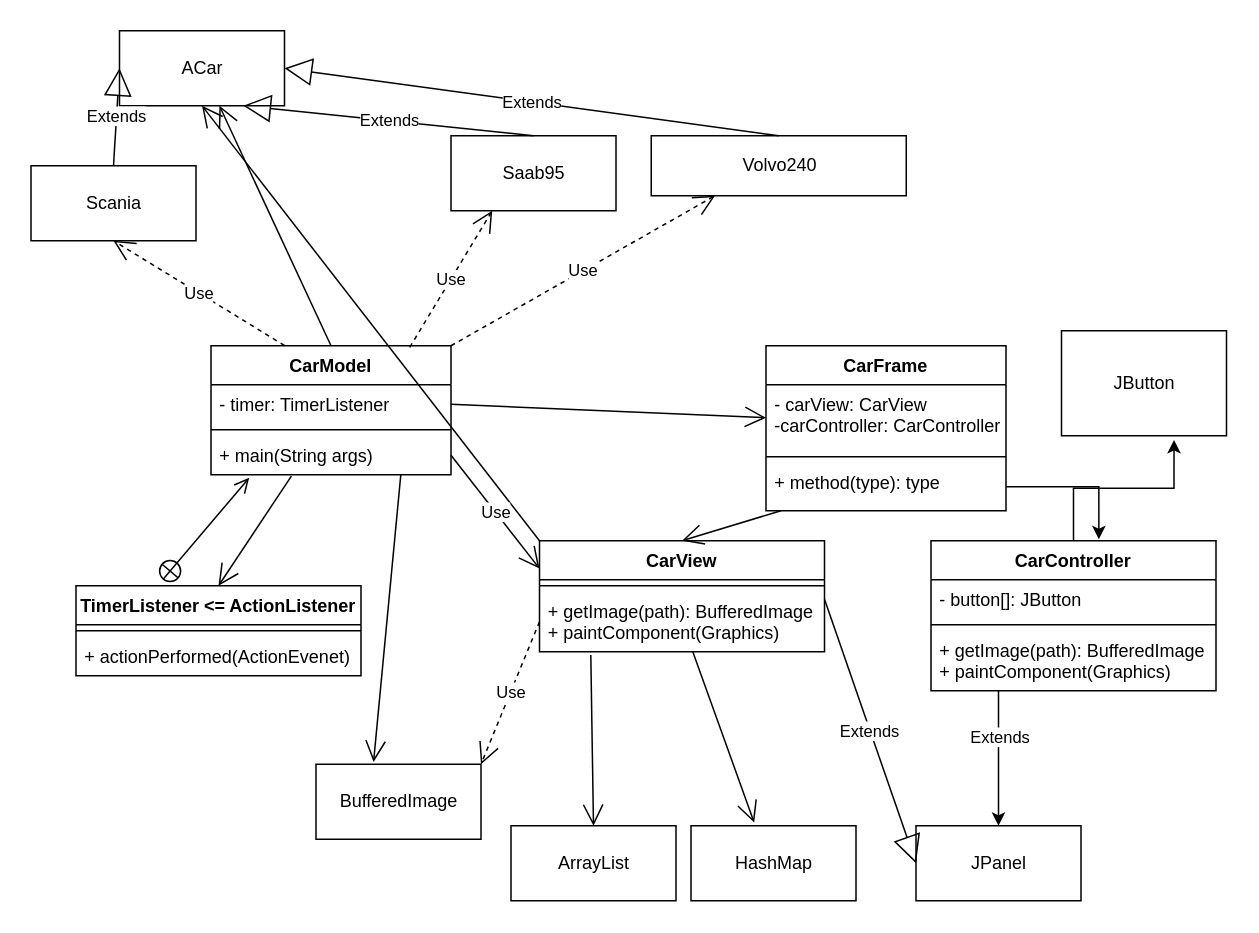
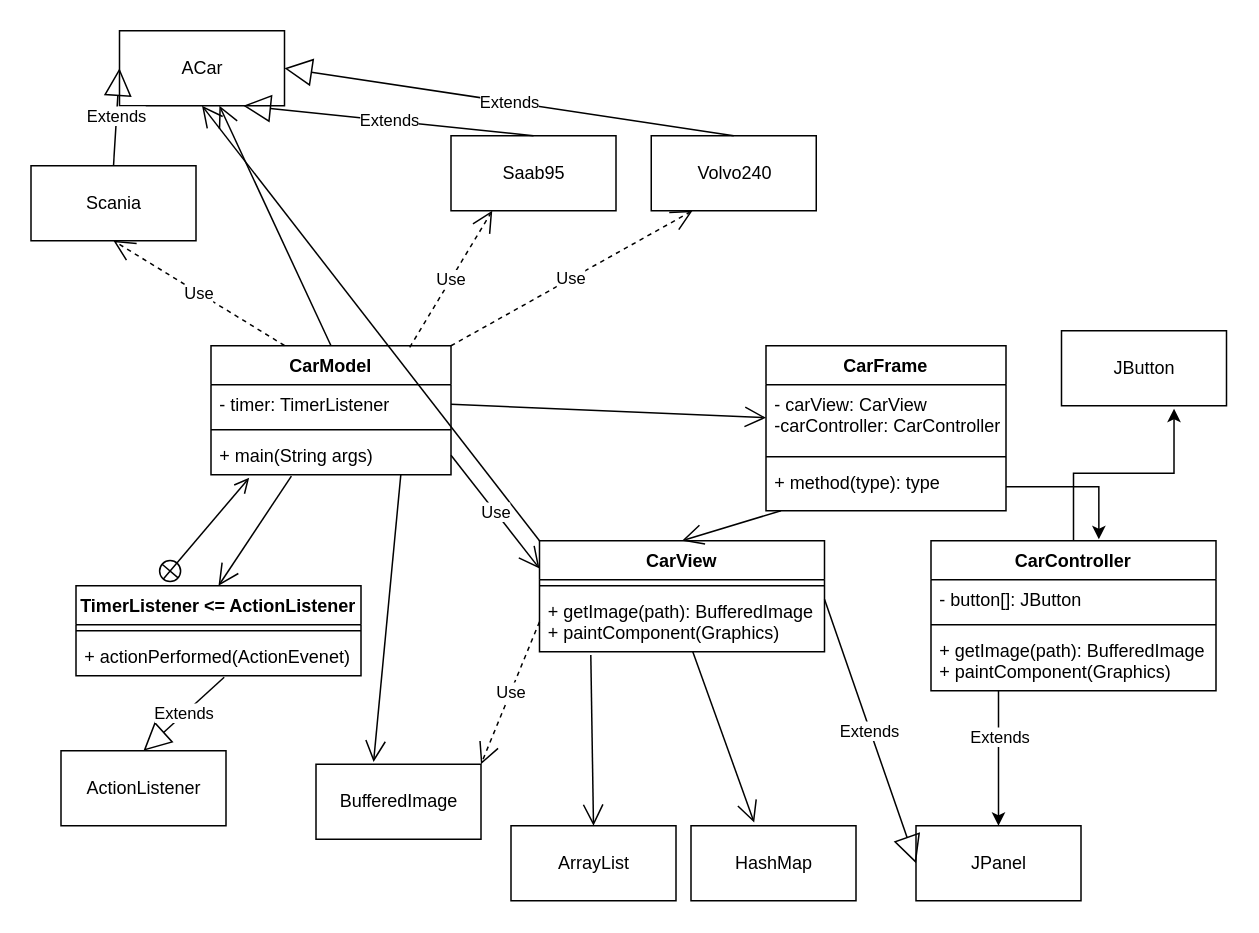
  <mxCell id="0" />
  <mxCell id="1" parent="0" />
  <mxCell id="2" value="Scania" style="html=1;" parent="1" vertex="1"><mxGeometry x="20" y="110" width="110" height="50" as="geometry" /></mxCell>
  <mxCell id="3" value="Saab95" style="html=1;" parent="1" vertex="1"><mxGeometry x="300" y="90" width="110" height="50" as="geometry" /></mxCell>
- <mxCell id="4" value="Volvo240" style="html=1;" parent="1" vertex="1"><mxGeometry x="433.5" y="90" width="170" height="40" as="geometry" /></mxCell>
+ <mxCell id="4" value="Volvo240" style="html=1;" parent="1" vertex="1"><mxGeometry x="433.5" y="90" width="110" height="50" as="geometry" /></mxCell>
  <mxCell id="5" value="CarModel" style="swimlane;fontStyle=1;align=center;verticalAlign=top;childLayout=stackLayout;horizontal=1;startSize=26;horizontalStack=0;resizeParent=1;resizeParentMax=0;resizeLast=0;collapsible=1;marginBottom=0;" parent="1" vertex="1"><mxGeometry x="140" y="230" width="160" height="86" as="geometry" /></mxCell>
  <mxCell id="6" value="- timer: TimerListener" style="text;strokeColor=none;fillColor=none;align=left;verticalAlign=top;spacingLeft=4;spacingRight=4;overflow=hidden;rotatable=0;points=[[0,0.5],[1,0.5]];portConstraint=eastwest;" parent="5" vertex="1"><mxGeometry y="26" width="160" height="26" as="geometry" /></mxCell>
  <mxCell id="7" value="" style="line;strokeWidth=1;fillColor=none;align=left;verticalAlign=middle;spacingTop=-1;spacingLeft=3;spacingRight=3;rotatable=0;labelPosition=right;points=[];portConstraint=eastwest;" parent="5" vertex="1"><mxGeometry y="52" width="160" height="8" as="geometry" /></mxCell>
  <mxCell id="8" value="+ main(String args)&#10;" style="text;strokeColor=none;fillColor=none;align=left;verticalAlign=top;spacingLeft=4;spacingRight=4;overflow=hidden;rotatable=0;points=[[0,0.5],[1,0.5]];portConstraint=eastwest;" parent="5" vertex="1"><mxGeometry y="60" width="160" height="26" as="geometry" /></mxCell>
  <mxCell id="9" value="TimerListener &lt;= ActionListener" style="swimlane;fontStyle=1;align=center;verticalAlign=top;childLayout=stackLayout;horizontal=1;startSize=26;horizontalStack=0;resizeParent=1;resizeParentMax=0;resizeLast=0;collapsible=1;marginBottom=0;" parent="1" vertex="1"><mxGeometry x="50" y="390" width="190" height="60" as="geometry" /></mxCell>
  <mxCell id="10" value="" style="line;strokeWidth=1;fillColor=none;align=left;verticalAlign=middle;spacingTop=-1;spacingLeft=3;spacingRight=3;rotatable=0;labelPosition=right;points=[];portConstraint=eastwest;" parent="9" vertex="1"><mxGeometry y="26" width="190" height="8" as="geometry" /></mxCell>
  <mxCell id="11" value="+ actionPerformed(ActionEvenet)" style="text;strokeColor=none;fillColor=none;align=left;verticalAlign=top;spacingLeft=4;spacingRight=4;overflow=hidden;rotatable=0;points=[[0,0.5],[1,0.5]];portConstraint=eastwest;" parent="9" vertex="1"><mxGeometry y="34" width="190" height="26" as="geometry" /></mxCell>
  <mxCell id="12" value="CarFrame" style="swimlane;fontStyle=1;align=center;verticalAlign=top;childLayout=stackLayout;horizontal=1;startSize=26;horizontalStack=0;resizeParent=1;resizeParentMax=0;resizeLast=0;collapsible=1;marginBottom=0;" parent="1" vertex="1"><mxGeometry x="510" y="230" width="160" height="110" as="geometry" /></mxCell>
  <mxCell id="13" value="- carView: CarView&#10;-carController: CarController" style="text;strokeColor=none;fillColor=none;align=left;verticalAlign=top;spacingLeft=4;spacingRight=4;overflow=hidden;rotatable=0;points=[[0,0.5],[1,0.5]];portConstraint=eastwest;" parent="12" vertex="1"><mxGeometry y="26" width="160" height="44" as="geometry" /></mxCell>
  <mxCell id="14" value="" style="line;strokeWidth=1;fillColor=none;align=left;verticalAlign=middle;spacingTop=-1;spacingLeft=3;spacingRight=3;rotatable=0;labelPosition=right;points=[];portConstraint=eastwest;" parent="12" vertex="1"><mxGeometry y="70" width="160" height="8" as="geometry" /></mxCell>
  <mxCell id="15" value="+ method(type): type" style="text;strokeColor=none;fillColor=none;align=left;verticalAlign=top;spacingLeft=4;spacingRight=4;overflow=hidden;rotatable=0;points=[[0,0.5],[1,0.5]];portConstraint=eastwest;" parent="12" vertex="1"><mxGeometry y="78" width="160" height="32" as="geometry" /></mxCell>
  <mxCell id="16" value="CarView" style="swimlane;fontStyle=1;align=center;verticalAlign=top;childLayout=stackLayout;horizontal=1;startSize=26;horizontalStack=0;resizeParent=1;resizeParentMax=0;resizeLast=0;collapsible=1;marginBottom=0;" parent="1" vertex="1"><mxGeometry x="359" y="360" width="190" height="74" as="geometry" /></mxCell>
  <mxCell id="17" value="" style="line;strokeWidth=1;fillColor=none;align=left;verticalAlign=middle;spacingTop=-1;spacingLeft=3;spacingRight=3;rotatable=0;labelPosition=right;points=[];portConstraint=eastwest;" parent="16" vertex="1"><mxGeometry y="26" width="190" height="8" as="geometry" /></mxCell>
  <mxCell id="18" value="+ getImage(path): BufferedImage&#10;+ paintComponent(Graphics)" style="text;strokeColor=none;fillColor=none;align=left;verticalAlign=top;spacingLeft=4;spacingRight=4;overflow=hidden;rotatable=0;points=[[0,0.5],[1,0.5]];portConstraint=eastwest;" parent="16" vertex="1"><mxGeometry y="34" width="190" height="40" as="geometry" /></mxCell>
  <mxCell id="19" value="ACar" style="html=1;" parent="1" vertex="1"><mxGeometry x="79" y="20" width="110" height="50" as="geometry" /></mxCell>
  <mxCell id="20" value="Extends" style="endArrow=block;endSize=16;endFill=0;html=1;exitX=0.5;exitY=0;exitDx=0;exitDy=0;entryX=0;entryY=0.5;entryDx=0;entryDy=0;" parent="1" source="2" target="19" edge="1"><mxGeometry width="160" relative="1" as="geometry"><mxPoint x="150" y="50" as="sourcePoint" /><mxPoint y="50" as="targetPoint" x="-10" /></mxGeometry></mxCell>
  <mxCell id="21" value="Extends" style="endArrow=block;endSize=16;endFill=0;html=1;exitX=0.5;exitY=0;exitDx=0;exitDy=0;entryX=0.75;entryY=1;entryDx=0;entryDy=0;" parent="1" source="3" target="19" edge="1"><mxGeometry width="160" relative="1" as="geometry"><mxPoint x="540" y="20" as="sourcePoint" /><mxPoint x="380" y="20" as="targetPoint" /></mxGeometry></mxCell>
  <mxCell id="22" value="Extends" style="endArrow=block;endSize=16;endFill=0;html=1;exitX=0.5;exitY=0;exitDx=0;exitDy=0;entryX=1;entryY=0.5;entryDx=0;entryDy=0;" parent="1" source="4" target="19" edge="1"><mxGeometry width="160" relative="1" as="geometry"><mxPoint x="580" y="40" as="sourcePoint" /><mxPoint x="300" y="40" as="targetPoint" /></mxGeometry></mxCell>
  <mxCell id="23" value="" style="endArrow=open;startArrow=circlePlus;endFill=0;startFill=0;endSize=8;html=1;exitX=0.303;exitY=-0.062;exitDx=0;exitDy=0;exitPerimeter=0;entryX=0.159;entryY=1.079;entryDx=0;entryDy=0;entryPerimeter=0;" parent="1" source="9" target="8" edge="1"><mxGeometry width="160" relative="1" as="geometry"><mxPoint x="180" y="330" as="sourcePoint" /><mxPoint x="40" y="350" as="targetPoint" /></mxGeometry></mxCell>
  <mxCell id="24" value="JPanel" style="html=1;" parent="1" vertex="1"><mxGeometry x="610" y="550" width="110" height="50" as="geometry" /></mxCell>
+ <mxCell id="25" value="ActionListener" style="html=1;" parent="1" vertex="1"><mxGeometry x="40" y="500" width="110" height="50" as="geometry" /></mxCell>
  <mxCell id="26" value="" style="endArrow=open;endFill=1;endSize=12;html=1;exitX=0.5;exitY=0;exitDx=0;exitDy=0;" parent="1" source="5" target="19" edge="1"><mxGeometry width="160" relative="1" as="geometry"><mxPoint x="530" y="260" as="sourcePoint" /><mxPoint x="370" y="260" as="targetPoint" /></mxGeometry></mxCell>
- <mxCell id="27" value="JButton" style="html=1;" parent="1" vertex="1"><mxGeometry x="707" y="220" width="110" height="70" as="geometry" /></mxCell>
+ <mxCell id="27" value="JButton" style="html=1;" parent="1" vertex="1"><mxGeometry x="707" y="220" width="110" height="50" as="geometry" /></mxCell>
  <mxCell id="28" value="" style="endArrow=open;endFill=1;endSize=12;html=1;exitX=0;exitY=0;exitDx=0;exitDy=0;entryX=0.5;entryY=1;entryDx=0;entryDy=0;" parent="1" source="16" target="19" edge="1"><mxGeometry width="160" relative="1" as="geometry"><mxPoint x="530" y="310" as="sourcePoint" /><mxPoint x="370" y="310" as="targetPoint" /></mxGeometry></mxCell>
  <mxCell id="29" value="BufferedImage" style="html=1;" parent="1" vertex="1"><mxGeometry x="210" y="509" width="110" height="50" as="geometry" /></mxCell>
  <mxCell id="30" value="HashMap" style="html=1;" parent="1" vertex="1"><mxGeometry x="460" y="550" width="110" height="50" as="geometry" /></mxCell>
  <mxCell id="31" value="ArrayList" style="html=1;" parent="1" vertex="1"><mxGeometry x="340" y="550" width="110" height="50" as="geometry" /></mxCell>
  <mxCell id="32" value="Use" style="endArrow=open;endSize=12;dashed=1;html=1;exitX=0.306;exitY=-0.002;exitDx=0;exitDy=0;entryX=0.5;entryY=1;entryDx=0;entryDy=0;exitPerimeter=0;" parent="1" source="5" target="2" edge="1"><mxGeometry width="160" relative="1" as="geometry"><mxPoint x="210" y="190" as="sourcePoint" /><mxPoint x="50" y="190" as="targetPoint" /></mxGeometry></mxCell>
  <mxCell id="33" value="Use" style="endArrow=open;endSize=12;dashed=1;html=1;exitX=0.828;exitY=0.012;exitDx=0;exitDy=0;entryX=0.25;entryY=1;entryDx=0;entryDy=0;exitPerimeter=0;" parent="1" source="5" target="3" edge="1"><mxGeometry width="160" relative="1" as="geometry"><mxPoint x="690" y="30" as="sourcePoint" /><mxPoint x="530" y="30" as="targetPoint" /></mxGeometry></mxCell>
  <mxCell id="34" value="Use" style="endArrow=open;endSize=12;dashed=1;html=1;exitX=1;exitY=0;exitDx=0;exitDy=0;entryX=0.25;entryY=1;entryDx=0;entryDy=0;" parent="1" source="5" target="4" edge="1"><mxGeometry width="160" relative="1" as="geometry"><mxPoint x="720" y="30" as="sourcePoint" /><mxPoint x="560" y="30" as="targetPoint" /></mxGeometry></mxCell>
  <mxCell id="35" value="" style="endArrow=open;endFill=1;endSize=12;html=1;exitX=1;exitY=0.5;exitDx=0;exitDy=0;entryX=0;entryY=0.5;entryDx=0;entryDy=0;" parent="1" source="6" target="13" edge="1"><mxGeometry width="160" relative="1" as="geometry"><mxPoint x="540" y="330" as="sourcePoint" /><mxPoint x="380" y="330" as="targetPoint" /></mxGeometry></mxCell>
  <mxCell id="36" value="Extends" style="endArrow=block;endSize=16;endFill=0;html=1;exitX=1;exitY=0.5;exitDx=0;exitDy=0;entryX=0;entryY=0.5;entryDx=0;entryDy=0;" parent="1" target="24" edge="1"><mxGeometry width="160" relative="1" as="geometry"><mxPoint x="549" y="399" as="sourcePoint" /><mxPoint x="690" y="350" as="targetPoint" /></mxGeometry></mxCell>
  <mxCell id="37" value="" style="endArrow=open;endFill=1;endSize=12;html=1;entryX=0.383;entryY=-0.042;entryDx=0;entryDy=0;entryPerimeter=0;" parent="1" source="18" target="30" edge="1"><mxGeometry width="160" relative="1" as="geometry"><mxPoint x="450" y="510" as="sourcePoint" /><mxPoint x="290" y="510" as="targetPoint" /></mxGeometry></mxCell>
  <mxCell id="38" value="" style="endArrow=open;endFill=1;endSize=12;html=1;exitX=0.18;exitY=1.054;exitDx=0;exitDy=0;entryX=0.5;entryY=0;entryDx=0;entryDy=0;exitPerimeter=0;" parent="1" source="18" target="31" edge="1"><mxGeometry width="160" relative="1" as="geometry"><mxPoint x="570" y="510" as="sourcePoint" /><mxPoint x="410" y="510" as="targetPoint" /></mxGeometry></mxCell>
  <mxCell id="39" value="Use" style="endArrow=open;endSize=12;dashed=1;html=1;exitX=0;exitY=0.5;exitDx=0;exitDy=0;entryX=1;entryY=0;entryDx=0;entryDy=0;" parent="1" source="18" target="29" edge="1"><mxGeometry width="160" relative="1" as="geometry"><mxPoint x="750" y="500" as="sourcePoint" /><mxPoint x="590" y="500" as="targetPoint" /></mxGeometry></mxCell>
  <mxCell id="40" value="" style="endArrow=open;endFill=1;endSize=12;html=1;entryX=0.5;entryY=0;entryDx=0;entryDy=0;" parent="1" target="16" edge="1"><mxGeometry width="160" relative="1" as="geometry"><mxPoint x="520" y="340" as="sourcePoint" /><mxPoint x="330" y="340" as="targetPoint" /></mxGeometry></mxCell>
  <mxCell id="41" value="" style="endArrow=open;endFill=1;endSize=12;html=1;entryX=0.349;entryY=-0.031;entryDx=0;entryDy=0;entryPerimeter=0;exitX=0.791;exitY=0.989;exitDx=0;exitDy=0;exitPerimeter=0;" parent="1" source="8" target="29" edge="1"><mxGeometry width="160" relative="1" as="geometry"><mxPoint x="370" y="470" as="sourcePoint" /><mxPoint x="300" y="500" as="targetPoint" /></mxGeometry></mxCell>
+ <mxCell id="42" value="Extends" style="endArrow=block;endSize=16;endFill=0;html=1;exitX=0.52;exitY=1.038;exitDx=0;exitDy=0;entryX=0.5;entryY=0;entryDx=0;entryDy=0;exitPerimeter=0;" parent="1" source="11" target="25" edge="1"><mxGeometry width="160" relative="1" as="geometry"><mxPoint x="240" y="490" as="sourcePoint" /><mxPoint x="80" y="490" as="targetPoint" /></mxGeometry></mxCell>
  <mxCell id="43" value="" style="endArrow=open;endFill=1;endSize=12;html=1;exitX=0.335;exitY=1.034;exitDx=0;exitDy=0;entryX=0.5;entryY=0;entryDx=0;entryDy=0;exitPerimeter=0;" parent="1" source="8" target="9" edge="1"><mxGeometry width="160" relative="1" as="geometry"><mxPoint x="230" y="360" as="sourcePoint" /><mxPoint x="290" y="340" as="targetPoint" /></mxGeometry></mxCell>
  <mxCell id="44" value="Use" style="endArrow=open;endSize=12;dashed=0;html=1;exitX=1;exitY=0.5;exitDx=0;exitDy=0;entryX=0;entryY=0.25;entryDx=0;entryDy=0;" parent="1" source="8" target="16" edge="1"><mxGeometry width="160" relative="1" as="geometry"><mxPoint x="320" y="300" as="sourcePoint" /><mxPoint x="480" y="300" as="targetPoint" /></mxGeometry></mxCell>
  <mxCell id="45" style="edgeStyle=orthogonalEdgeStyle;rounded=0;orthogonalLoop=1;jettySize=auto;html=1;entryX=0.682;entryY=1.04;entryDx=0;entryDy=0;entryPerimeter=0;" edge="1" parent="1" source="46" target="27"><mxGeometry relative="1" as="geometry" /></mxCell>
  <mxCell id="46" value="CarController" style="swimlane;fontStyle=1;align=center;verticalAlign=top;childLayout=stackLayout;horizontal=1;startSize=26;horizontalStack=0;resizeParent=1;resizeParentMax=0;resizeLast=0;collapsible=1;marginBottom=0;" vertex="1" parent="1"><mxGeometry x="620" y="360" width="190" height="100" as="geometry" /></mxCell>
  <mxCell id="47" value="- button[]: JButton" style="text;strokeColor=none;fillColor=none;align=left;verticalAlign=top;spacingLeft=4;spacingRight=4;overflow=hidden;rotatable=0;points=[[0,0.5],[1,0.5]];portConstraint=eastwest;" vertex="1" parent="46"><mxGeometry y="26" width="190" height="26" as="geometry" /></mxCell>
  <mxCell id="48" value="" style="line;strokeWidth=1;fillColor=none;align=left;verticalAlign=middle;spacingTop=-1;spacingLeft=3;spacingRight=3;rotatable=0;labelPosition=right;points=[];portConstraint=eastwest;" vertex="1" parent="46"><mxGeometry y="52" width="190" height="8" as="geometry" /></mxCell>
  <mxCell id="49" value="+ getImage(path): BufferedImage&#10;+ paintComponent(Graphics)" style="text;strokeColor=none;fillColor=none;align=left;verticalAlign=top;spacingLeft=4;spacingRight=4;overflow=hidden;rotatable=0;points=[[0,0.5],[1,0.5]];portConstraint=eastwest;" vertex="1" parent="46"><mxGeometry y="60" width="190" height="40" as="geometry" /></mxCell>
  <mxCell id="50" style="edgeStyle=orthogonalEdgeStyle;rounded=0;orthogonalLoop=1;jettySize=auto;html=1;entryX=0.589;entryY=-0.01;entryDx=0;entryDy=0;entryPerimeter=0;" edge="1" parent="1" source="15" target="46"><mxGeometry relative="1" as="geometry" /></mxCell>
  <mxCell id="51" style="edgeStyle=orthogonalEdgeStyle;rounded=0;orthogonalLoop=1;jettySize=auto;html=1;entryX=0.5;entryY=0;entryDx=0;entryDy=0;" edge="1" parent="1" source="49" target="24"><mxGeometry relative="1" as="geometry"><Array as="points"><mxPoint x="665" y="480" /><mxPoint x="665" y="480" /></Array></mxGeometry></mxCell>
  <mxCell id="52" value="Extends" style="edgeLabel;html=1;align=center;verticalAlign=middle;resizable=0;points=[];" vertex="1" connectable="0" parent="51"><mxGeometry x="-0.822" y="-3" relative="1" as="geometry"><mxPoint x="3" y="22" as="offset" /></mxGeometry></mxCell>
